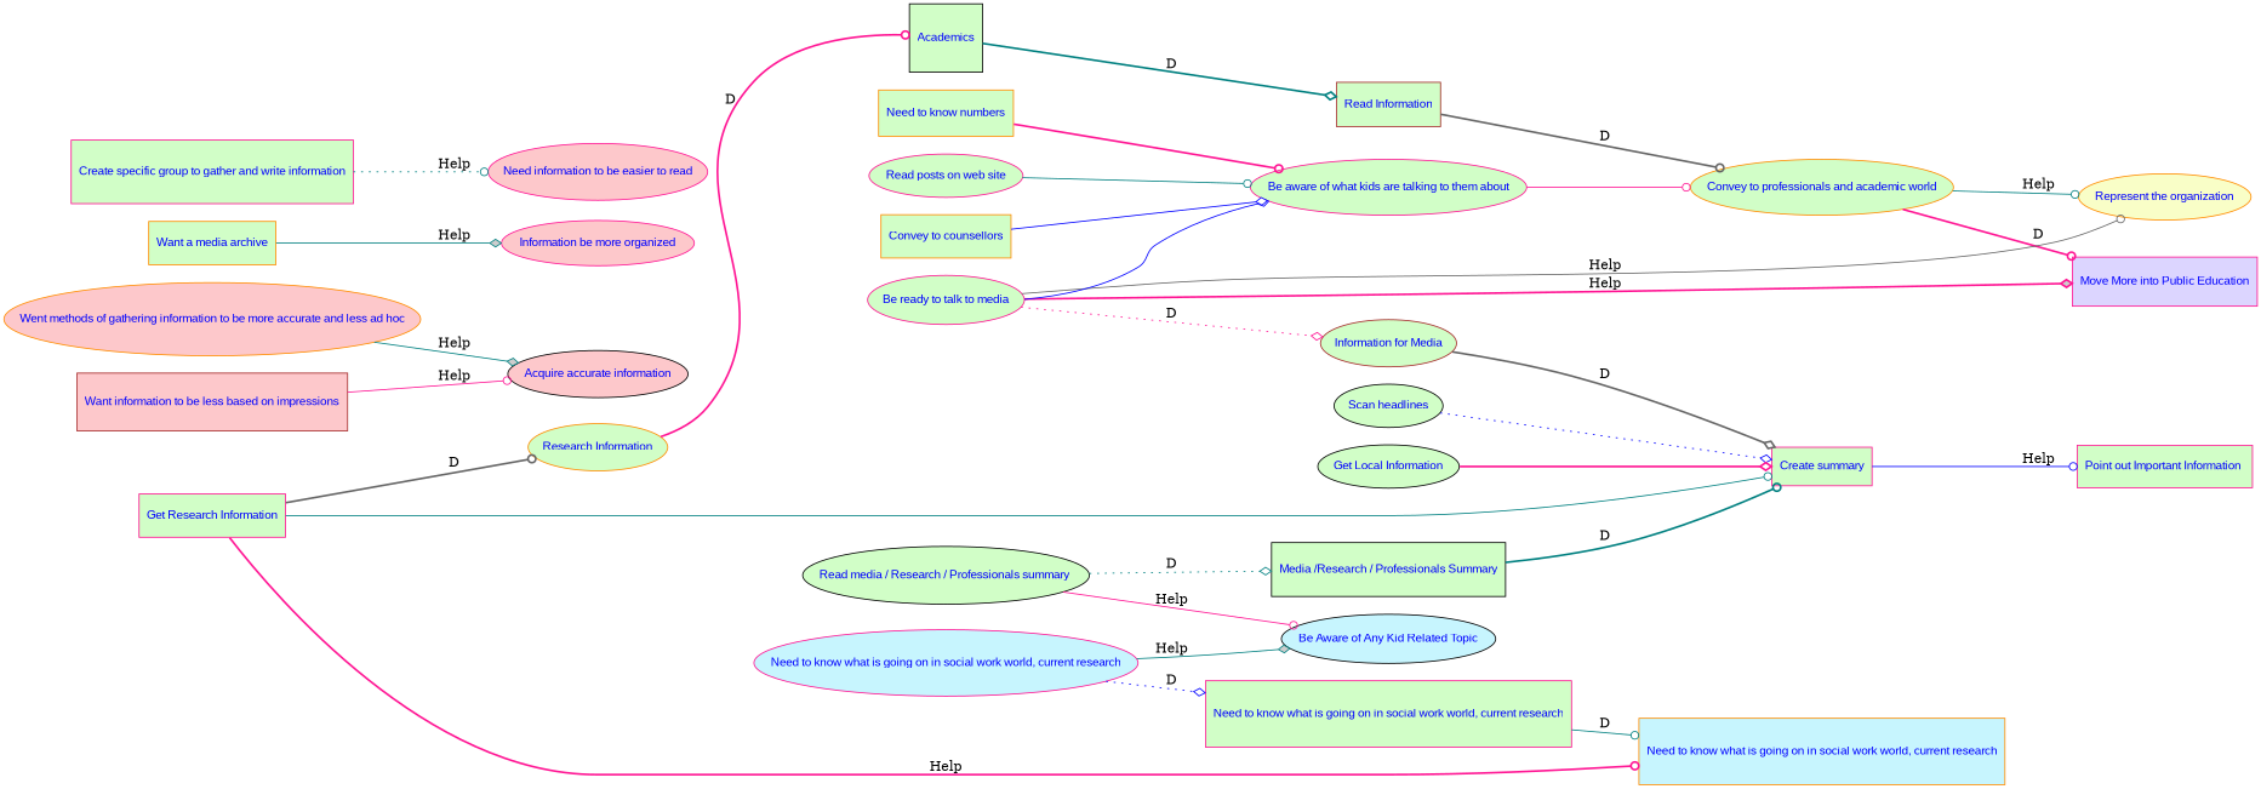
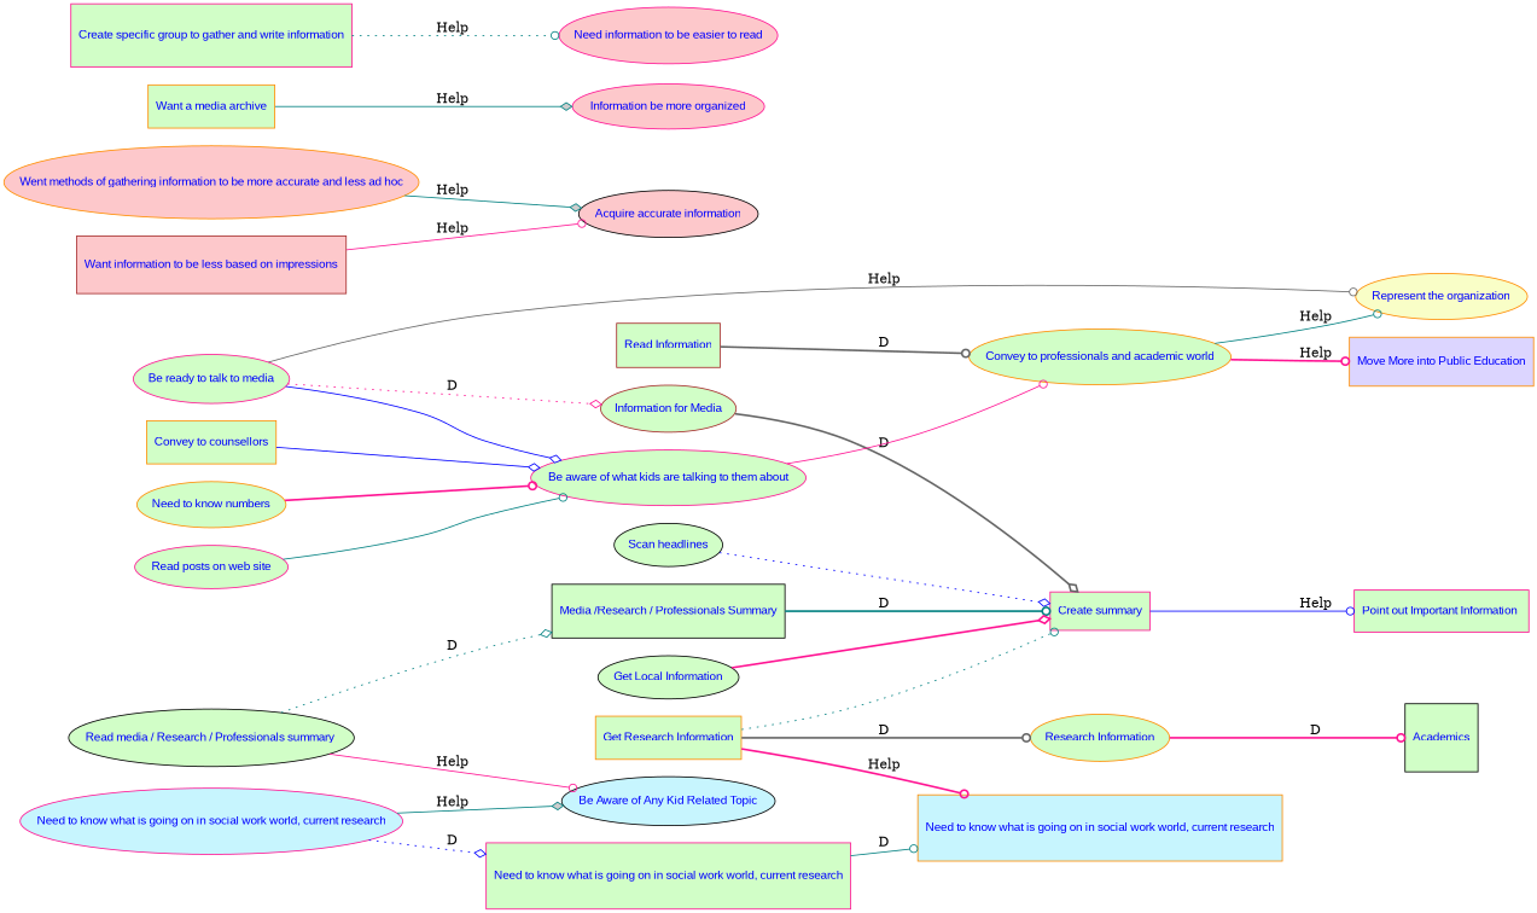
  digraph {
    rankdir=LR
    node [color=deeppink fillcolor="#D1FEC7" fontcolor="#0000FF" fontname=Arial fontsize=12 shape=ellipse style=filled]
    edge [arrowhead=odot color=teal fillcolor="#FFFFFF" style=solid]
    n1 [color=darkorange height=0.802362204724409 label="Convey to professionals and academic world" sides=6 width=1.25369094488189]
    n2 [color=darkorange fillcolor="#F9FEC7" height=0.662674087685117 label="Represent the organization" width=1.10236220472441]
-   n3 [fillcolor="#DCD5FF" height=0.710007951091194 label="Move More into Public Education" shape=box width=1.18110236220472]
+   n3 [color=darkorange fillcolor="#DCD5FF" height=0.710007951091194 label="Move More into Public Education" shape=box width=1.18110236220472]
    n4 [height=0.708580658186959 label="Be ready to talk to media" width=1.15144356955381]
    n5 [color=brown height=0.683480971128608 label="Information for Media" width=1.09356955380577]
    n6 [height=0.802362204724409 label="Be aware of what kids are talking to them about" sides=6 width=1.25369094488189]
    n7 [height=0.554330708661417 label="Create summary" shape=box sides=6 width=0.866141732283465]
    n8 [color=black height=0.62992125984252 label="Scan headlines" sides=6 width=0.984251968503937]
    n9 [height=0.615340224279037 label="Point out Important Information " shape=box width=1.02362204724409]
    n10 [color=black height=0.831312335958004 label="Read media / Research / Professionals summary " sides=6 width=1.29892552493438]
    n11 [color=black height=0.782830442523906 label="Media /Research / Professionals Summary" shape=box width=1.47152230971129]
    n12 [color=black fillcolor="#C7F5FE" height=0.710007951091198 label="Be Aware of Any Kid Related Topic" width=1.18110236220473]
-   n13 [height=0.62992125984252 label="Get Research Information" shape=box sides=6 width=0.984251968503937]
+   n13 [color=darkorange height=0.62992125984252 label="Get Research Information" shape=box sides=6 width=0.984251968503937]
    n14 [color=darkorange fillcolor="#C7F5FE" height=0.963976703682709 label="Need to know what is going on in social work world, current research" shape=box width=1.60358086142577]
    n15 [color=darkorange height=0.676673228346456 label="Research Information" width=1.08267716535433]
    n16 [color=black height=0.984251968503937 label=Academics shape=box width=0.984251968503937]
    n17 [color=black height=0.62992125984252 label="Get Local Information" sides=6 width=0.984251968503937]
    n18 [color=brown height=0.634842519685039 label="Read Information" shape=box width=1.01574803149606]
    n19 [fillcolor="#C7F5FE" height=0.963976703682709 label="Need to know what is going on in social work world, current research" width=1.60358086142577]
    n20 [height=0.963976703682709 label="Need to know what is going on in social work world, current research" shape=box width=1.60358086142577]
    n21 [color=darkorange fillcolor="#FDC8CB" height=1.05554515395558 label="Went methods of gathering information to be more accurate and less ad hoc" width=1.75590551181102]
    n22 [color=black fillcolor="#FDC8CB" height=0.682340216416534 label="Acquire accurate information" width=1.1350769244179]
    n23 [color=brown fillcolor="#FDC8CB" height=0.835870215913316 label="Want information to be less based on impressions" shape=box width=1.39047497284292]
    n24 [color=darkorange height=0.625984251968504 label="Want a media archive" shape=box width=1.01722440944882]
    n25 [fillcolor="#FDC8CB" height=0.659490339614154 label="Information be more organized" width=1.09706602126407]
    n26 [height=0.917322834645669 label="Create specific group to gather and write information" shape=box width=1.45226377952755]
    n27 [fillcolor="#FDC8CB" height=0.818323608518776 label="Need information to be easier to read" width=1.36128608923884]
    n28 [height=0.629921259842519 label="Read posts on web site" sides=6 width=0.984251968503937]
    n29 [color=darkorange height=0.62992125984252 label="Convey to counsellors" shape=box sides=6 width=0.984251968503937]
-   n30 [color=darkorange height=0.663779527559055 label="Need to know numbers" shape=box sides=6 width=1.03715551181102]
+   n30 [color=darkorange height=0.663779527559055 label="Need to know numbers" sides=6 width=1.03715551181102]
    n1 -> n2 [fillcolor="#CDCDCD" label=Help]
-   n1 -> n3 [color=deeppink fillcolor="#CDCDCD" label=D style=bold]
+   n1 -> n3 [color=deeppink fillcolor="#CDCDCD" label=Help style=bold]
    n4 -> n2 [color=gray40 fillcolor="#CDCDCD" label=Help]
-   n4 -> n3 [arrowhead=diamond color=deeppink fillcolor="#CDCDCD" label=Help style=bold]
    n4 -> n5 [arrowhead=diamond color=deeppink label=D style=dotted]
    n4 -> n6 [arrowhead=diamond color=blue]
    n5 -> n7 [arrowhead=diamond color=gray40 label=D style=bold]
    n6 -> n1 [color=deeppink]
    n7 -> n9 [color=blue fillcolor="#CDCDCD" label=Help]
    n8 -> n7 [arrowhead=diamond color=blue style=dotted]
    n10 -> n11 [arrowhead=diamond label=D style=dotted]
    n10 -> n12 [color=deeppink fillcolor="#CDCDCD" label=Help]
    n11 -> n7 [label=D style=bold]
-   n13 -> n7
+   n13 -> n7 [style=dotted]
    n13 -> n14 [color=deeppink fillcolor="#CDCDCD" label=Help style=bold]
    n13 -> n15 [color=gray40 label=D style=bold]
    n15 -> n16 [color=deeppink label=D style=bold]
-   n16 -> n18 [arrowhead=diamond label=D style=bold]
    n17 -> n7 [arrowhead=diamond color=deeppink style=bold]
    n18 -> n1 [color=gray40 label=D style=bold]
    n19 -> n12 [arrowhead=diamond fillcolor="#CDCDCD" label=Help]
    n19 -> n20 [arrowhead=diamond color=blue label=D style=dotted]
    n20 -> n14 [label=D]
    n21 -> n22 [arrowhead=diamond fillcolor="#CDCDCD" label=Help]
    n23 -> n22 [color=deeppink fillcolor="#CDCDCD" label=Help]
    n24 -> n25 [arrowhead=diamond fillcolor="#CDCDCD" label=Help]
    n26 -> n27 [fillcolor="#CDCDCD" label=Help style=dotted]
    n28 -> n6
    n29 -> n6 [arrowhead=diamond color=blue]
    n30 -> n6 [color=deeppink style=bold]
  }
